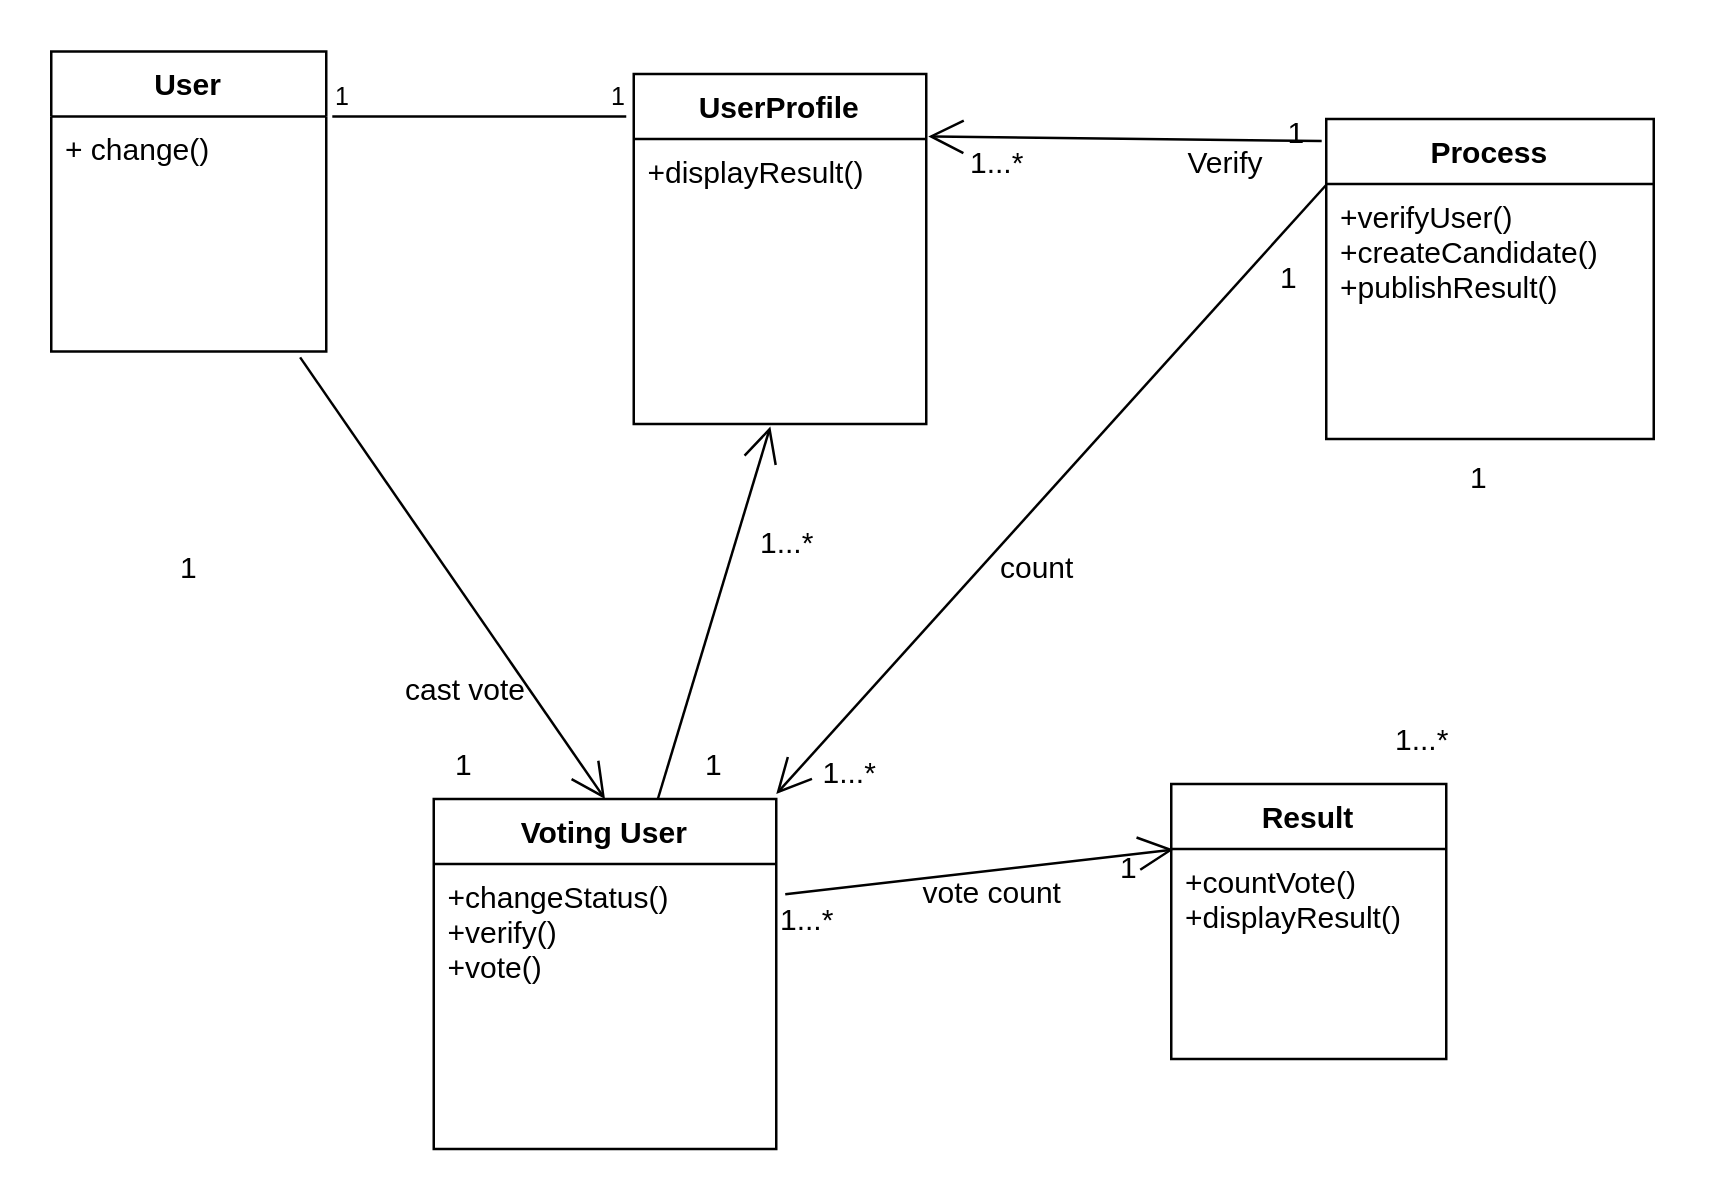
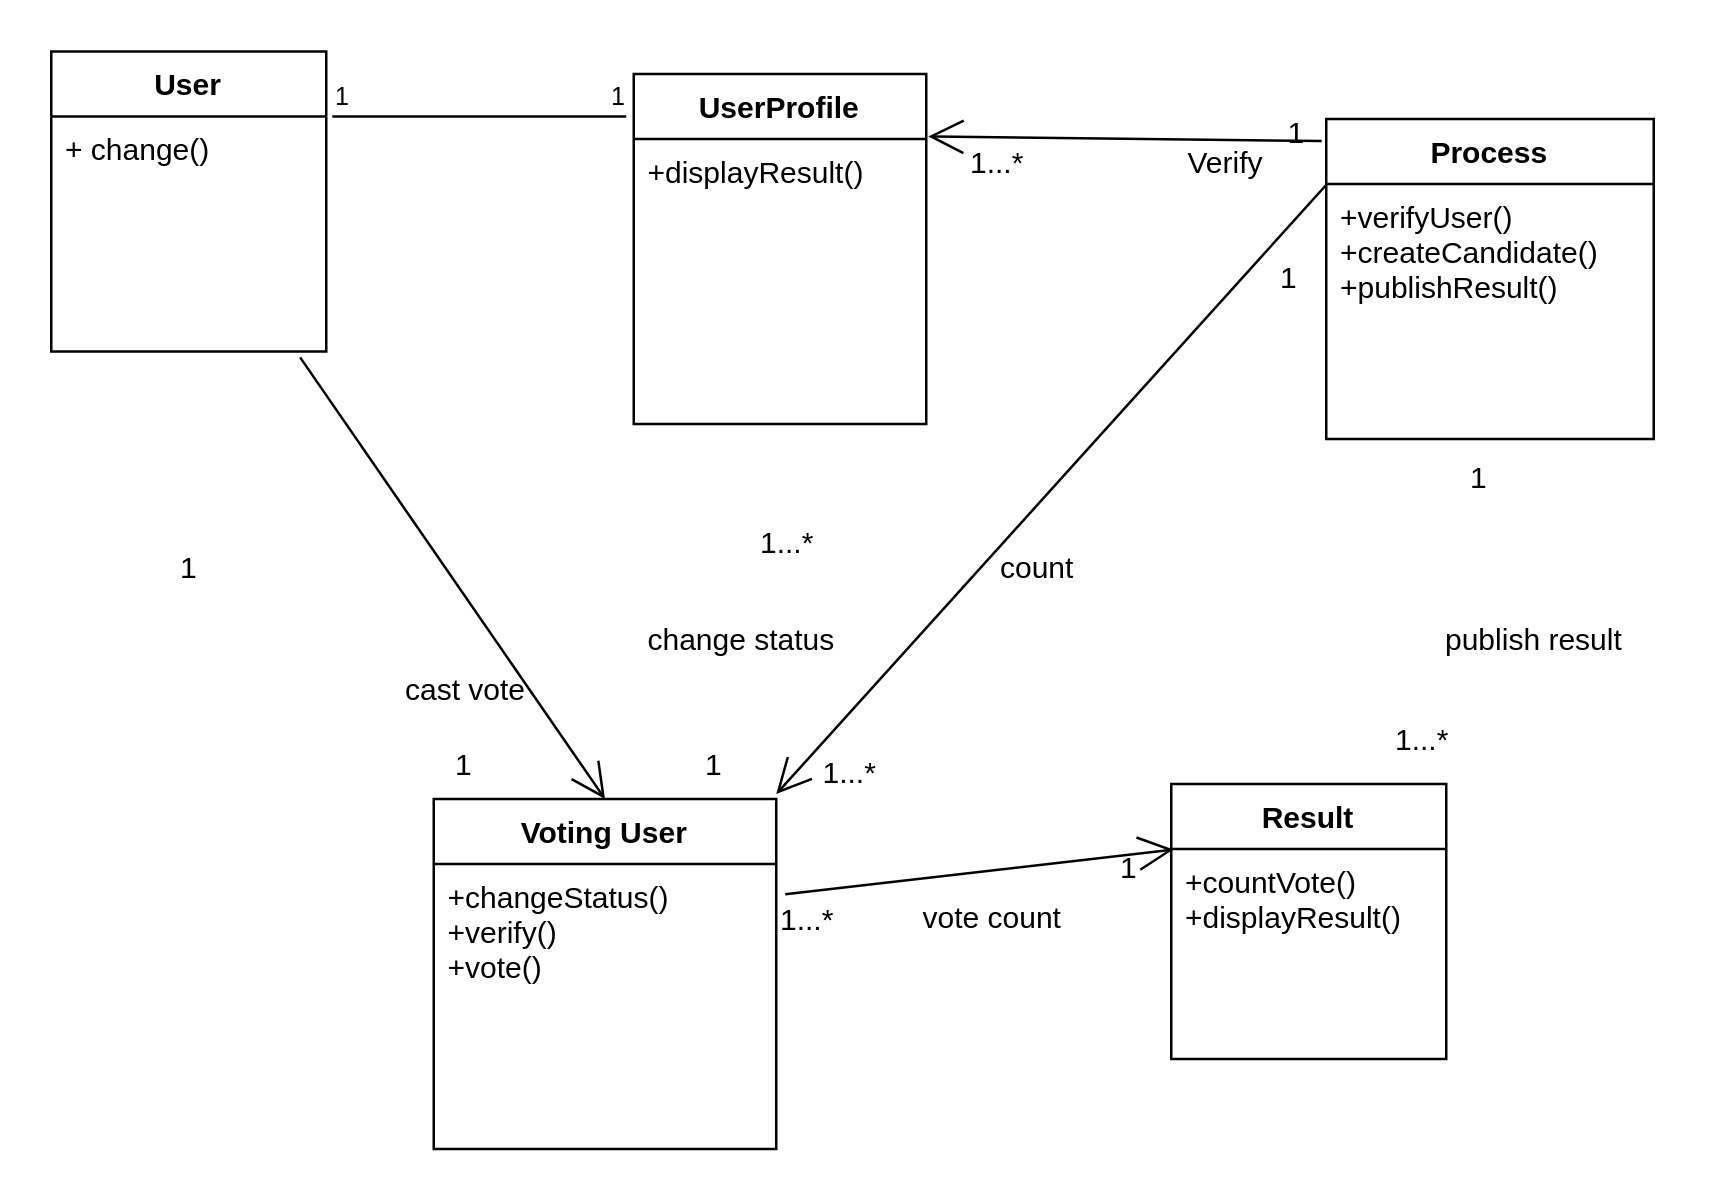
  <mxCell id="0" />
  <mxCell id="1" parent="0" />
  <mxCell id="2" value="Process" style="swimlane;fontStyle=1;align=center;verticalAlign=top;childLayout=stackLayout;horizontal=1;startSize=26;horizontalStack=0;resizeParent=1;resizeParentMax=0;resizeLast=0;collapsible=1;marginBottom=0;" vertex="1" parent="1"><mxGeometry x="530" y="47" width="131" height="128" as="geometry" /></mxCell>
  <mxCell id="3" value="+verifyUser()&#10;+createCandidate()&#10;+publishResult()" style="text;strokeColor=none;fillColor=none;align=left;verticalAlign=top;spacingLeft=4;spacingRight=4;overflow=hidden;rotatable=0;points=[[0,0.5],[1,0.5]];portConstraint=eastwest;" vertex="1" parent="2"><mxGeometry y="26" width="131" height="102" as="geometry" /></mxCell>
  <mxCell id="4" value="Result" style="swimlane;fontStyle=1;align=center;verticalAlign=top;childLayout=stackLayout;horizontal=1;startSize=26;horizontalStack=0;resizeParent=1;resizeParentMax=0;resizeLast=0;collapsible=1;marginBottom=0;" vertex="1" parent="1"><mxGeometry x="468" y="313" width="110" height="110" as="geometry"><mxRectangle x="450" y="339" width="70" height="26" as="alternateBounds" /></mxGeometry></mxCell>
  <mxCell id="5" value="+countVote()&#10;+displayResult()" style="text;strokeColor=none;fillColor=none;align=left;verticalAlign=top;spacingLeft=4;spacingRight=4;overflow=hidden;rotatable=0;points=[[0,0.5],[1,0.5]];portConstraint=eastwest;" vertex="1" parent="4"><mxGeometry y="26" width="110" height="84" as="geometry" /></mxCell>
  <mxCell id="6" value="Voting User" style="swimlane;fontStyle=1;align=center;verticalAlign=top;childLayout=stackLayout;horizontal=1;startSize=26;horizontalStack=0;resizeParent=1;resizeParentMax=0;resizeLast=0;collapsible=1;marginBottom=0;" vertex="1" parent="1"><mxGeometry x="173" y="319" width="137" height="140" as="geometry" /></mxCell>
  <mxCell id="7" value="+changeStatus()&#10;+verify()&#10;+vote()" style="text;strokeColor=none;fillColor=none;align=left;verticalAlign=top;spacingLeft=4;spacingRight=4;overflow=hidden;rotatable=0;points=[[0,0.5],[1,0.5]];portConstraint=eastwest;" vertex="1" parent="6"><mxGeometry y="26" width="137" height="114" as="geometry" /></mxCell>
  <mxCell id="8" value="UserProfile" style="swimlane;fontStyle=1;align=center;verticalAlign=top;childLayout=stackLayout;horizontal=1;startSize=26;horizontalStack=0;resizeParent=1;resizeParentMax=0;resizeLast=0;collapsible=1;marginBottom=0;" vertex="1" parent="1"><mxGeometry x="253" y="29" width="117" height="140" as="geometry" /></mxCell>
  <mxCell id="9" value="+displayResult()&#10;&#10;" style="text;strokeColor=none;fillColor=none;align=left;verticalAlign=top;spacingLeft=4;spacingRight=4;overflow=hidden;rotatable=0;points=[[0,0.5],[1,0.5]];portConstraint=eastwest;" vertex="1" parent="8"><mxGeometry y="26" width="117" height="114" as="geometry" /></mxCell>
  <mxCell id="10" value="" style="endArrow=open;endFill=1;endSize=12;html=1;exitX=-0.014;exitY=0.069;exitDx=0;exitDy=0;exitPerimeter=0;entryX=1.007;entryY=-0.009;entryDx=0;entryDy=0;entryPerimeter=0;" edge="1" parent="1" source="2" target="9"><mxGeometry width="160" relative="1" as="geometry"><mxPoint x="200" y="187" as="sourcePoint" /><mxPoint x="414.44" y="50.556" as="targetPoint" /></mxGeometry></mxCell>
  <mxCell id="11" value="Verify" style="text;html=1;resizable=0;points=[];autosize=1;align=left;verticalAlign=top;spacingTop=-4;" vertex="1" parent="1"><mxGeometry x="473" y="55" width="50" height="20" as="geometry" /></mxCell>
+ <mxCell id="12" value="publish result" style="text;html=1;resizable=0;points=[];autosize=1;align=left;verticalAlign=top;spacingTop=-4;" vertex="1" parent="1"><mxGeometry x="575.5" y="246" width="90" height="20" as="geometry" /></mxCell>
  <mxCell id="13" value="1" style="text;html=1;resizable=0;points=[];autosize=1;align=left;verticalAlign=top;spacingTop=-4;" vertex="1" parent="1"><mxGeometry x="585.5" y="181" width="20" height="20" as="geometry" /></mxCell>
  <mxCell id="14" value="1...*" style="text;html=1;resizable=0;points=[];autosize=1;align=left;verticalAlign=top;spacingTop=-4;" vertex="1" parent="1"><mxGeometry x="555.5" y="286" width="40" height="20" as="geometry" /></mxCell>
  <mxCell id="15" value="" style="endArrow=open;endFill=1;endSize=12;html=1;entryX=0.5;entryY=0;entryDx=0;entryDy=0;exitX=0.905;exitY=1.025;exitDx=0;exitDy=0;exitPerimeter=0;" edge="1" parent="1" source="36" target="6"><mxGeometry width="160" relative="1" as="geometry"><mxPoint x="94.72" y="111.742" as="sourcePoint" /><mxPoint x="210" y="267" as="targetPoint" /></mxGeometry></mxCell>
  <mxCell id="16" value="cast vote" style="text;html=1;resizable=0;points=[];autosize=1;align=left;verticalAlign=top;spacingTop=-4;" vertex="1" parent="1"><mxGeometry x="160" y="266" width="60" height="20" as="geometry" /></mxCell>
  <mxCell id="17" value="1" style="text;html=1;resizable=0;points=[];autosize=1;align=left;verticalAlign=top;spacingTop=-4;" vertex="1" parent="1"><mxGeometry x="70" y="217" width="20" height="20" as="geometry" /></mxCell>
  <mxCell id="18" value="1" style="text;html=1;resizable=0;points=[];autosize=1;align=left;verticalAlign=top;spacingTop=-4;" vertex="1" parent="1"><mxGeometry x="180" y="296" width="20" height="20" as="geometry" /></mxCell>
- <mxCell id="19" value="" style="endArrow=open;endFill=1;endSize=12;html=1;entryX=0.467;entryY=1.009;entryDx=0;entryDy=0;entryPerimeter=0;" edge="1" parent="1" source="6" target="9"><mxGeometry width="160" relative="1" as="geometry"><mxPoint x="233" y="265.5" as="sourcePoint" /><mxPoint x="393" y="265.5" as="targetPoint" /></mxGeometry></mxCell>
  <mxCell id="20" value="1" style="text;html=1;resizable=0;points=[];autosize=1;align=left;verticalAlign=top;spacingTop=-4;" vertex="1" parent="1"><mxGeometry x="280" y="295.5" width="20" height="20" as="geometry" /></mxCell>
+ <mxCell id="21" value="change status" style="text;html=1;resizable=0;points=[];autosize=1;align=left;verticalAlign=top;spacingTop=-4;" vertex="1" parent="1"><mxGeometry x="257" y="246" width="90" height="20" as="geometry" /></mxCell>
  <mxCell id="22" value="1...*" style="text;html=1;resizable=0;points=[];autosize=1;align=left;verticalAlign=top;spacingTop=-4;" vertex="1" parent="1"><mxGeometry x="302" y="207" width="40" height="20" as="geometry" /></mxCell>
  <mxCell id="23" value="" style="endArrow=open;endFill=1;endSize=12;html=1;exitX=-0.001;exitY=0.005;exitDx=0;exitDy=0;exitPerimeter=0;entryX=1;entryY=-0.014;entryDx=0;entryDy=0;entryPerimeter=0;" edge="1" parent="1" source="3" target="6"><mxGeometry width="160" relative="1" as="geometry"><mxPoint x="385" y="249.5" as="sourcePoint" /><mxPoint x="330" y="317" as="targetPoint" /></mxGeometry></mxCell>
  <mxCell id="24" value="count" style="text;html=1;resizable=0;points=[];autosize=1;align=left;verticalAlign=top;spacingTop=-4;" vertex="1" parent="1"><mxGeometry x="398" y="217" width="60" height="20" as="geometry" /></mxCell>
  <mxCell id="25" value="1" style="text;html=1;resizable=0;points=[];autosize=1;align=left;verticalAlign=top;spacingTop=-4;" vertex="1" parent="1"><mxGeometry x="510" y="101" width="20" height="20" as="geometry" /></mxCell>
  <mxCell id="26" value="1...*" style="text;html=1;resizable=0;points=[];autosize=1;align=left;verticalAlign=top;spacingTop=-4;" vertex="1" parent="1"><mxGeometry x="327" y="299" width="40" height="20" as="geometry" /></mxCell>
  <mxCell id="27" value="1" style="text;html=1;resizable=0;points=[];autosize=1;align=left;verticalAlign=top;spacingTop=-4;" vertex="1" parent="1"><mxGeometry x="513" y="43" width="20" height="20" as="geometry" /></mxCell>
  <mxCell id="28" value="1...*" style="text;html=1;resizable=0;points=[];autosize=1;align=left;verticalAlign=top;spacingTop=-4;" vertex="1" parent="1"><mxGeometry x="386" y="55" width="40" height="20" as="geometry" /></mxCell>
- <mxCell id="29" value="vote count" style="text;html=1;resizable=0;points=[];autosize=1;align=left;verticalAlign=top;spacingTop=-4;" vertex="1" parent="1"><mxGeometry x="367" y="347" width="70" height="20" as="geometry" /></mxCell>
+ <mxCell id="29" value="vote count" style="text;html=1;resizable=0;points=[];autosize=1;align=left;verticalAlign=top;spacingTop=-4;" vertex="1" parent="1"><mxGeometry x="367" y="357" width="70" height="20" as="geometry" /></mxCell>
  <mxCell id="30" value="1...*" style="text;html=1;resizable=0;points=[];autosize=1;align=left;verticalAlign=top;spacingTop=-4;" vertex="1" parent="1"><mxGeometry x="310" y="358" width="40" height="20" as="geometry" /></mxCell>
  <mxCell id="31" value="1" style="text;html=1;resizable=0;points=[];autosize=1;align=left;verticalAlign=top;spacingTop=-4;" vertex="1" parent="1"><mxGeometry x="446" y="337" width="20" height="20" as="geometry" /></mxCell>
  <mxCell id="32" value="" style="endArrow=none;html=1;exitX=1.022;exitY=0;exitDx=0;exitDy=0;exitPerimeter=0;" edge="1" parent="1" source="36"><mxGeometry relative="1" as="geometry"><mxPoint x="160" y="45" as="sourcePoint" /><mxPoint x="250" y="46" as="targetPoint" /></mxGeometry></mxCell>
  <mxCell id="33" value="1" style="resizable=0;html=1;align=left;verticalAlign=bottom;labelBackgroundColor=#ffffff;fontSize=10;" connectable="0" vertex="1" parent="32"><mxGeometry x="-1" relative="1" as="geometry" /></mxCell>
  <mxCell id="34" value="1" style="resizable=0;html=1;align=right;verticalAlign=bottom;labelBackgroundColor=#ffffff;fontSize=10;" connectable="0" vertex="1" parent="32"><mxGeometry x="1" relative="1" as="geometry" /></mxCell>
  <mxCell id="35" value="User" style="swimlane;fontStyle=1;childLayout=stackLayout;horizontal=1;startSize=26;fillColor=none;horizontalStack=0;resizeParent=1;resizeParentMax=0;resizeLast=0;collapsible=1;marginBottom=0;" vertex="1" parent="1"><mxGeometry x="20" y="20" width="110" height="120" as="geometry" /></mxCell>
  <mxCell id="36" value="+ change()&#10;" style="text;strokeColor=none;fillColor=none;align=left;verticalAlign=top;spacingLeft=4;spacingRight=4;overflow=hidden;rotatable=0;points=[[0,0.5],[1,0.5]];portConstraint=eastwest;" vertex="1" parent="35"><mxGeometry y="26" width="110" height="94" as="geometry" /></mxCell>
  <mxCell id="37" value="" style="endArrow=open;endFill=1;endSize=12;html=1;exitX=0.09;exitY=-0.044;exitDx=0;exitDy=0;exitPerimeter=0;entryX=1.144;entryY=0.112;entryDx=0;entryDy=0;entryPerimeter=0;" edge="1" parent="1" source="30" target="31"><mxGeometry width="160" relative="1" as="geometry"><mxPoint x="589.125" y="187.652" as="sourcePoint" /><mxPoint x="549.217" y="323" as="targetPoint" /></mxGeometry></mxCell>
